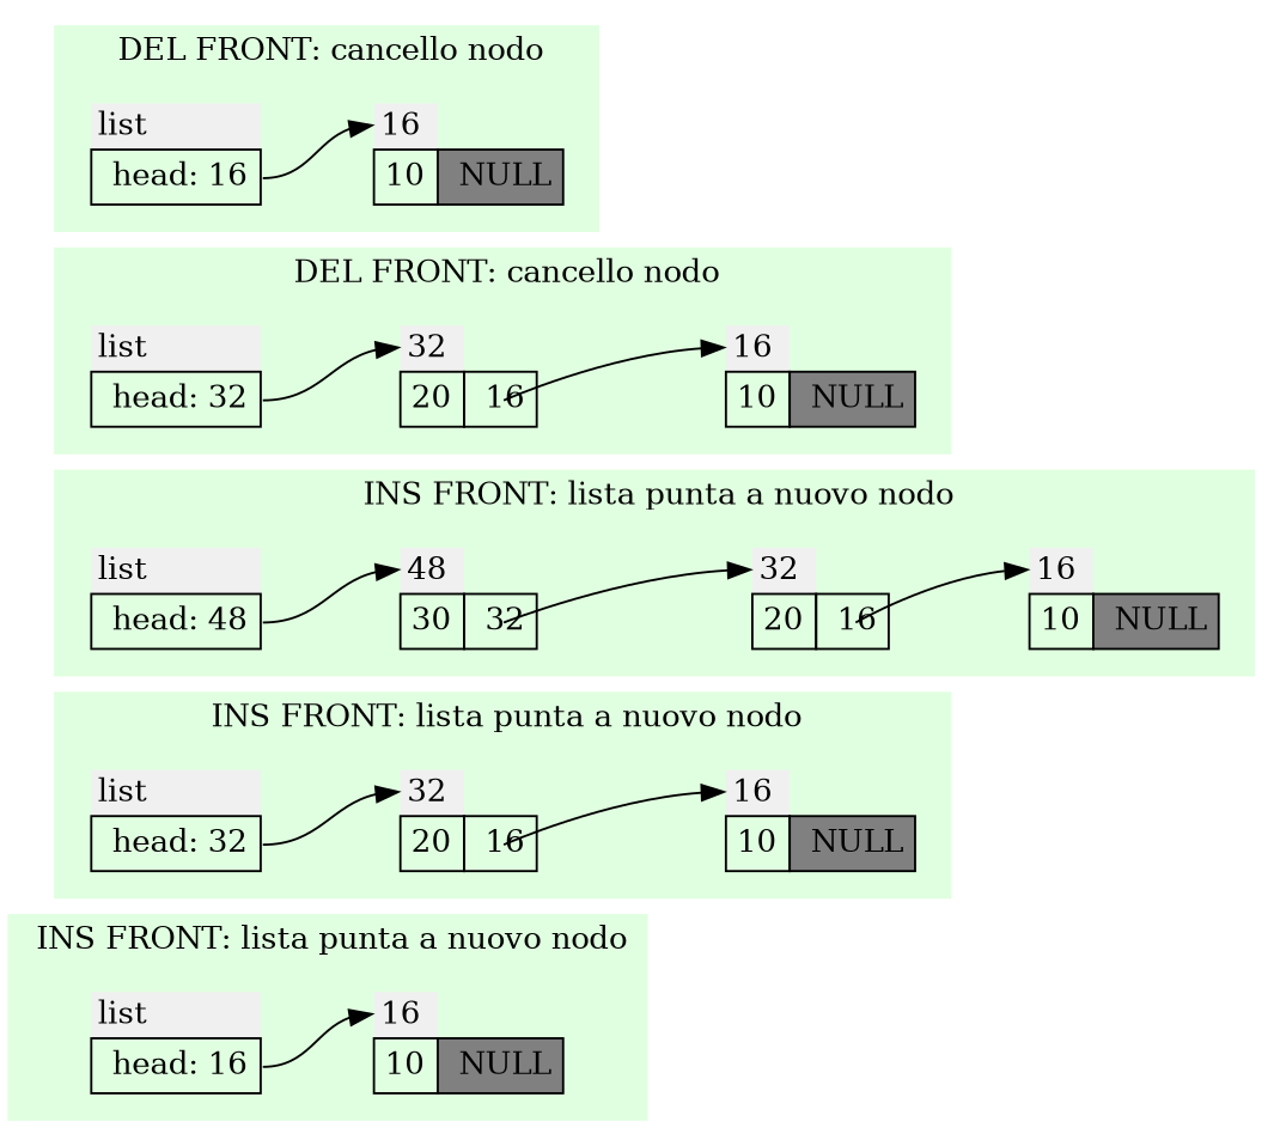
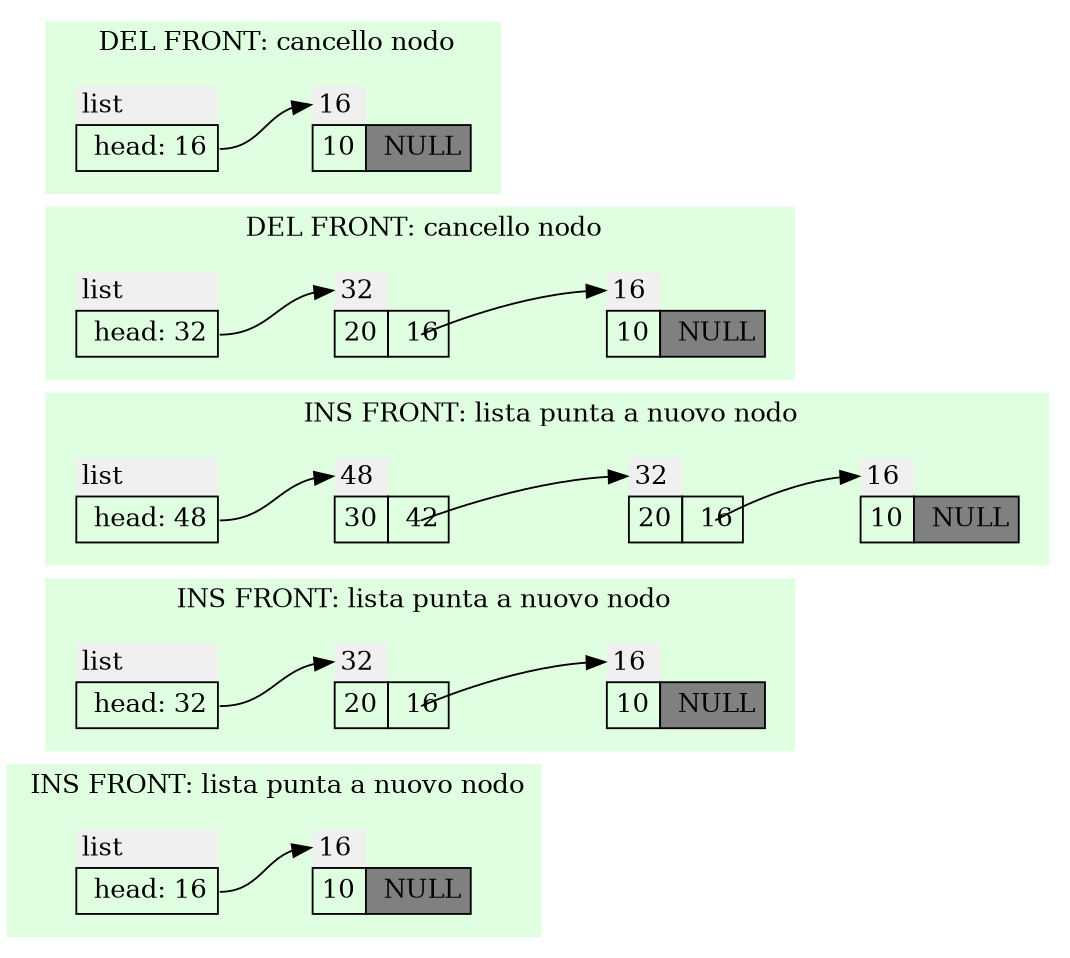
  digraph {
    rankdir=LR
    node [shape=none]
    edge [arrowtail=dot headport=id tailclip=false tailport="next:e"]
    n1 [label=< <TABLE BORDER="0" CELLBORDER="1" CELLSPACING="0" CELLPADDING="4" > <TR> <TD CELLPADDING="3" BORDER="0"  ALIGN="LEFT" bgcolor="#f0f0f0" PORT="id">list</TD> </TR><TR> <TD PORT="next" > head: 16</TD> </TR></TABLE>>]
    n2 [label=< <TABLE BORDER="0" CELLBORDER="1" CELLSPACING="0" CELLPADDING="4" > <TR> <TD CELLPADDING="3" BORDER="0"  ALIGN="LEFT" bgcolor="#f0f0f0" PORT="id">16</TD> </TR><TR> <TD PORT="val">10</TD>  <TD PORT="next" bgcolor="#808080"> NULL</TD> </TR></TABLE>>]
    n3 [label=< <TABLE BORDER="0" CELLBORDER="1" CELLSPACING="0" CELLPADDING="4" > <TR> <TD CELLPADDING="3" BORDER="0"  ALIGN="LEFT" bgcolor="#f0f0f0" PORT="id">list</TD> </TR><TR> <TD PORT="next" > head: 32</TD> </TR></TABLE>>]
    n4 [label=< <TABLE BORDER="0" CELLBORDER="1" CELLSPACING="0" CELLPADDING="4" > <TR> <TD CELLPADDING="3" BORDER="0"  ALIGN="LEFT" bgcolor="#f0f0f0" PORT="id">32</TD> </TR><TR> <TD PORT="val">20</TD>  <TD PORT="next" > 16</TD> </TR></TABLE>>]
    n5 [label=< <TABLE BORDER="0" CELLBORDER="1" CELLSPACING="0" CELLPADDING="4" > <TR> <TD CELLPADDING="3" BORDER="0"  ALIGN="LEFT" bgcolor="#f0f0f0" PORT="id">16</TD> </TR><TR> <TD PORT="val">10</TD>  <TD PORT="next" bgcolor="#808080"> NULL</TD> </TR></TABLE>>]
    n6 [label=< <TABLE BORDER="0" CELLBORDER="1" CELLSPACING="0" CELLPADDING="4" > <TR> <TD CELLPADDING="3" BORDER="0"  ALIGN="LEFT" bgcolor="#f0f0f0" PORT="id">list</TD> </TR><TR> <TD PORT="next" > head: 48</TD> </TR></TABLE>>]
-   n7 [label=< <TABLE BORDER="0" CELLBORDER="1" CELLSPACING="0" CELLPADDING="4" > <TR> <TD CELLPADDING="3" BORDER="0"  ALIGN="LEFT" bgcolor="#f0f0f0" PORT="id">48</TD> </TR><TR> <TD PORT="val">30</TD>  <TD PORT="next" > 32</TD> </TR></TABLE>>]
+   n7 [label=< <TABLE BORDER="0" CELLBORDER="1" CELLSPACING="0" CELLPADDING="4" > <TR> <TD CELLPADDING="3" BORDER="0"  ALIGN="LEFT" bgcolor="#f0f0f0" PORT="id">48</TD> </TR><TR> <TD PORT="val">30</TD>  <TD PORT="next" > 42</TD> </TR></TABLE>>]
    n8 [label=< <TABLE BORDER="0" CELLBORDER="1" CELLSPACING="0" CELLPADDING="4" > <TR> <TD CELLPADDING="3" BORDER="0"  ALIGN="LEFT" bgcolor="#f0f0f0" PORT="id">32</TD> </TR><TR> <TD PORT="val">20</TD>  <TD PORT="next" > 16</TD> </TR></TABLE>>]
    n9 [label=< <TABLE BORDER="0" CELLBORDER="1" CELLSPACING="0" CELLPADDING="4" > <TR> <TD CELLPADDING="3" BORDER="0"  ALIGN="LEFT" bgcolor="#f0f0f0" PORT="id">16</TD> </TR><TR> <TD PORT="val">10</TD>  <TD PORT="next" bgcolor="#808080"> NULL</TD> </TR></TABLE>>]
    n10 [label=< <TABLE BORDER="0" CELLBORDER="1" CELLSPACING="0" CELLPADDING="4" > <TR> <TD CELLPADDING="3" BORDER="0"  ALIGN="LEFT" bgcolor="#f0f0f0" PORT="id">list</TD> </TR><TR> <TD PORT="next" > head: 32</TD> </TR></TABLE>>]
    n11 [label=< <TABLE BORDER="0" CELLBORDER="1" CELLSPACING="0" CELLPADDING="4" > <TR> <TD CELLPADDING="3" BORDER="0"  ALIGN="LEFT" bgcolor="#f0f0f0" PORT="id">32</TD> </TR><TR> <TD PORT="val">20</TD>  <TD PORT="next" > 16</TD> </TR></TABLE>>]
    n12 [label=< <TABLE BORDER="0" CELLBORDER="1" CELLSPACING="0" CELLPADDING="4" > <TR> <TD CELLPADDING="3" BORDER="0"  ALIGN="LEFT" bgcolor="#f0f0f0" PORT="id">16</TD> </TR><TR> <TD PORT="val">10</TD>  <TD PORT="next" bgcolor="#808080"> NULL</TD> </TR></TABLE>>]
    n13 [label=< <TABLE BORDER="0" CELLBORDER="1" CELLSPACING="0" CELLPADDING="4" > <TR> <TD CELLPADDING="3" BORDER="0"  ALIGN="LEFT" bgcolor="#f0f0f0" PORT="id">list</TD> </TR><TR> <TD PORT="next" > head: 16</TD> </TR></TABLE>>]
    n14 [label=< <TABLE BORDER="0" CELLBORDER="1" CELLSPACING="0" CELLPADDING="4" > <TR> <TD CELLPADDING="3" BORDER="0"  ALIGN="LEFT" bgcolor="#f0f0f0" PORT="id">16</TD> </TR><TR> <TD PORT="val">10</TD>  <TD PORT="next" bgcolor="#808080"> NULL</TD> </TR></TABLE>>]
    subgraph cluster_1 {
      color="#e0ffe0"
      label=" INS FRONT: lista punta a nuovo nodo"
      style=filled
      n1
      n2
    }
    subgraph cluster_2 {
      color="#e0ffe0"
      label=" INS FRONT: lista punta a nuovo nodo"
      style=filled
      n3
      n4
      n5
    }
    subgraph cluster_3 {
      color="#e0ffe0"
      label=" INS FRONT: lista punta a nuovo nodo"
      style=filled
      n6
      n7
      n8
      n9
    }
    subgraph cluster_4 {
      color="#e0ffe0"
      label=" DEL FRONT: cancello nodo"
      style=filled
      n10
      n11
      n12
    }
    subgraph cluster_5 {
      color="#e0ffe0"
      label=" DEL FRONT: cancello nodo"
      style=filled
      n13
      n14
    }
    n1 -> n2
    n3 -> n4
    n4 -> n5 [tailport="next:c"]
    n6 -> n7
    n7 -> n8 [tailport="next:c"]
    n8 -> n9 [tailport="next:c"]
    n10 -> n11
    n11 -> n12 [tailport="next:c"]
    n13 -> n14
  }
